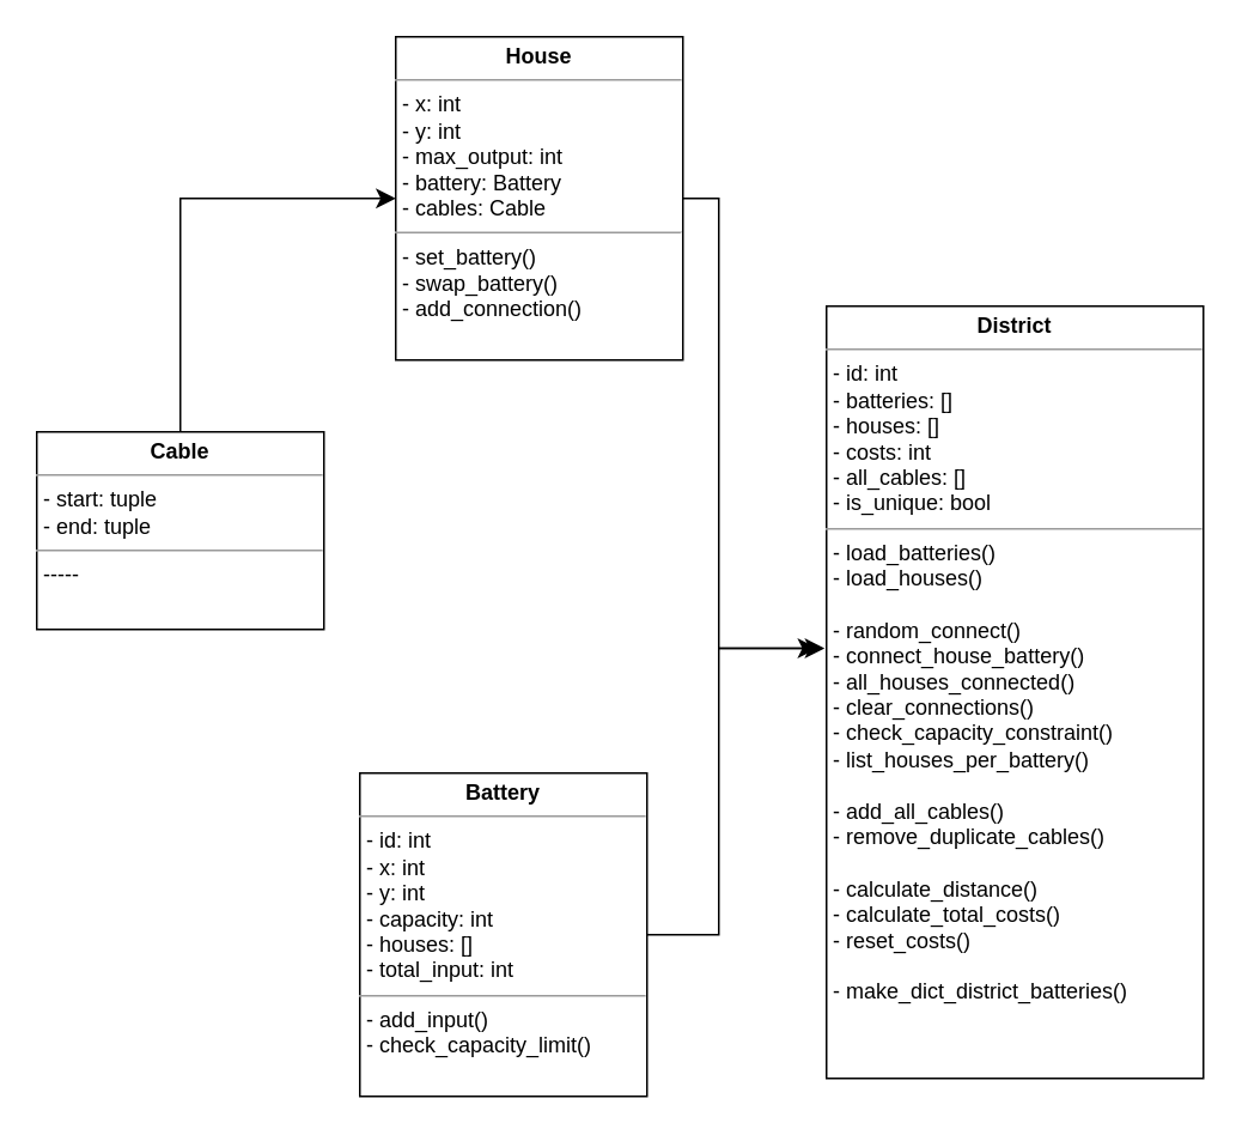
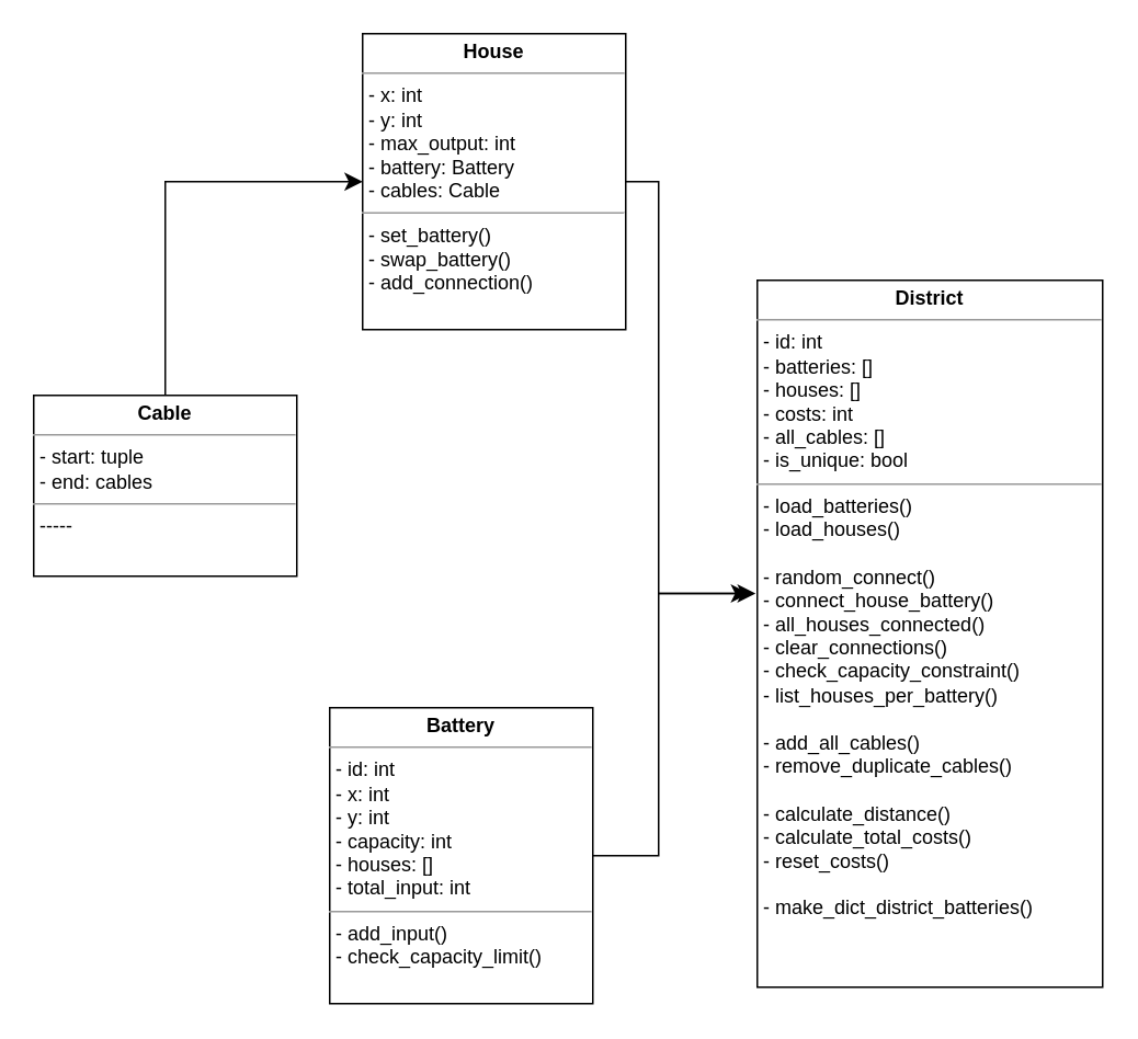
  <mxCell id="0" />
  <mxCell id="1" parent="0" />
  <mxCell id="2" value="&lt;p style=&quot;margin:0px;margin-top:4px;text-align:center;&quot;&gt;&lt;b&gt;District&lt;/b&gt;&lt;/p&gt;&lt;hr size=&quot;1&quot;&gt;&lt;p style=&quot;margin:0px;margin-left:4px;&quot;&gt;- id: int&lt;/p&gt;&lt;p style=&quot;margin:0px;margin-left:4px;&quot;&gt;- batteries: []&lt;/p&gt;&lt;p style=&quot;margin:0px;margin-left:4px;&quot;&gt;- houses: []&lt;/p&gt;&lt;p style=&quot;margin:0px;margin-left:4px;&quot;&gt;- costs: int&lt;/p&gt;&lt;p style=&quot;margin:0px;margin-left:4px;&quot;&gt;- all_cables: []&lt;/p&gt;&lt;p style=&quot;margin:0px;margin-left:4px;&quot;&gt;- is_unique: bool&lt;/p&gt;&lt;hr size=&quot;1&quot;&gt;&lt;p style=&quot;margin:0px;margin-left:4px;&quot;&gt;- load_batteries()&lt;/p&gt;&lt;p style=&quot;margin:0px;margin-left:4px;&quot;&gt;- load_houses()&lt;/p&gt;&lt;p style=&quot;margin:0px;margin-left:4px;&quot;&gt;&lt;br&gt;&lt;/p&gt;&lt;p style=&quot;margin:0px;margin-left:4px;&quot;&gt;- random_connect()&lt;/p&gt;&lt;p style=&quot;margin:0px;margin-left:4px;&quot;&gt;- connect_house_battery()&lt;/p&gt;&lt;p style=&quot;border-color: var(--border-color); margin: 0px 0px 0px 4px;&quot;&gt;- all_houses_connected()&lt;/p&gt;&lt;p style=&quot;border-color: var(--border-color); margin: 0px 0px 0px 4px;&quot;&gt;- clear_connections()&lt;/p&gt;&lt;p style=&quot;margin:0px;margin-left:4px;&quot;&gt;- check_capacity_constraint()&lt;/p&gt;&lt;p style=&quot;margin:0px;margin-left:4px;&quot;&gt;- list_houses_per_battery()&lt;/p&gt;&lt;p style=&quot;margin:0px;margin-left:4px;&quot;&gt;&lt;br&gt;&lt;/p&gt;&lt;p style=&quot;margin:0px;margin-left:4px;&quot;&gt;- add_all_cables()&lt;/p&gt;&lt;p style=&quot;margin:0px;margin-left:4px;&quot;&gt;- remove_duplicate_cables()&lt;br&gt;&lt;/p&gt;&lt;p style=&quot;margin:0px;margin-left:4px;&quot;&gt;&lt;br&gt;&lt;/p&gt;&lt;p style=&quot;margin:0px;margin-left:4px;&quot;&gt;- calculate_distance()&lt;br&gt;&lt;/p&gt;&lt;p style=&quot;margin:0px;margin-left:4px;&quot;&gt;- calculate_total_costs()&lt;/p&gt;&lt;p style=&quot;margin:0px;margin-left:4px;&quot;&gt;- reset_costs()&lt;/p&gt;&lt;p style=&quot;margin:0px;margin-left:4px;&quot;&gt;&lt;br&gt;&lt;/p&gt;&lt;p style=&quot;margin:0px;margin-left:4px;&quot;&gt;- make_dict_district_batteries()&lt;/p&gt;" style="verticalAlign=top;align=left;overflow=fill;fontSize=12;fontFamily=Helvetica;html=1;" parent="1" vertex="1"><mxGeometry x="460" y="170" width="210" height="430" as="geometry" /></mxCell>
  <mxCell id="3" value="&lt;p style=&quot;margin:0px;margin-top:4px;text-align:center;&quot;&gt;&lt;b&gt;House&lt;/b&gt;&lt;/p&gt;&lt;hr size=&quot;1&quot;&gt;&lt;p style=&quot;margin:0px;margin-left:4px;&quot;&gt;- x: int&lt;/p&gt;&lt;p style=&quot;margin:0px;margin-left:4px;&quot;&gt;- y: int&lt;/p&gt;&lt;p style=&quot;margin:0px;margin-left:4px;&quot;&gt;- max_output: int&lt;/p&gt;&lt;p style=&quot;margin:0px;margin-left:4px;&quot;&gt;- battery: Battery&lt;/p&gt;&lt;p style=&quot;margin:0px;margin-left:4px;&quot;&gt;- cables: Cable&lt;/p&gt;&lt;hr size=&quot;1&quot;&gt;&lt;p style=&quot;margin:0px;margin-left:4px;&quot;&gt;- set_battery()&lt;/p&gt;&lt;p style=&quot;margin:0px;margin-left:4px;&quot;&gt;- swap_battery()&lt;/p&gt;&lt;p style=&quot;margin:0px;margin-left:4px;&quot;&gt;- add_connection()&lt;/p&gt;&lt;p style=&quot;margin:0px;margin-left:4px;&quot;&gt;&lt;br&gt;&lt;/p&gt;" style="verticalAlign=top;align=left;overflow=fill;fontSize=12;fontFamily=Helvetica;html=1;" parent="1" vertex="1"><mxGeometry x="220" y="20" width="160" height="180" as="geometry" /></mxCell>
- <mxCell id="4" value="&lt;p style=&quot;margin:0px;margin-top:4px;text-align:center;&quot;&gt;&lt;b&gt;Cable&lt;/b&gt;&lt;/p&gt;&lt;hr size=&quot;1&quot;&gt;&lt;p style=&quot;margin:0px;margin-left:4px;&quot;&gt;- start: tuple&lt;/p&gt;&lt;p style=&quot;margin:0px;margin-left:4px;&quot;&gt;- end: tuple&lt;/p&gt;&lt;hr size=&quot;1&quot;&gt;&lt;p style=&quot;margin:0px;margin-left:4px;&quot;&gt;-----&lt;/p&gt;" style="verticalAlign=top;align=left;overflow=fill;fontSize=12;fontFamily=Helvetica;html=1;" parent="1" vertex="1"><mxGeometry x="20" y="240" width="160" height="110" as="geometry" /></mxCell>
+ <mxCell id="4" value="&lt;p style=&quot;margin:0px;margin-top:4px;text-align:center;&quot;&gt;&lt;b&gt;Cable&lt;/b&gt;&lt;/p&gt;&lt;hr size=&quot;1&quot;&gt;&lt;p style=&quot;margin:0px;margin-left:4px;&quot;&gt;- start: tuple&lt;/p&gt;&lt;p style=&quot;margin:0px;margin-left:4px;&quot;&gt;- end: cables&lt;/p&gt;&lt;hr size=&quot;1&quot;&gt;&lt;p style=&quot;margin:0px;margin-left:4px;&quot;&gt;-----&lt;/p&gt;" style="verticalAlign=top;align=left;overflow=fill;fontSize=12;fontFamily=Helvetica;html=1;" parent="1" vertex="1"><mxGeometry x="20" y="240" width="160" height="110" as="geometry" /></mxCell>
  <mxCell id="5" value="&lt;p style=&quot;margin:0px;margin-top:4px;text-align:center;&quot;&gt;&lt;b&gt;Battery&lt;/b&gt;&lt;/p&gt;&lt;hr size=&quot;1&quot;&gt;&lt;p style=&quot;margin:0px;margin-left:4px;&quot;&gt;- id: int&lt;/p&gt;&lt;p style=&quot;margin:0px;margin-left:4px;&quot;&gt;- x: int&lt;/p&gt;&lt;p style=&quot;margin:0px;margin-left:4px;&quot;&gt;- y: int&lt;/p&gt;&lt;p style=&quot;margin:0px;margin-left:4px;&quot;&gt;- capacity: int&lt;/p&gt;&lt;p style=&quot;margin:0px;margin-left:4px;&quot;&gt;- houses: []&lt;/p&gt;&lt;p style=&quot;margin:0px;margin-left:4px;&quot;&gt;- total_input: int&lt;/p&gt;&lt;hr size=&quot;1&quot;&gt;&lt;p style=&quot;margin:0px;margin-left:4px;&quot;&gt;- add_input()&lt;/p&gt;&lt;p style=&quot;margin:0px;margin-left:4px;&quot;&gt;- check_capacity_limit()&lt;/p&gt;" style="verticalAlign=top;align=left;overflow=fill;fontSize=12;fontFamily=Helvetica;html=1;" parent="1" vertex="1"><mxGeometry x="200" y="430" width="160" height="180" as="geometry" /></mxCell>
  <mxCell id="6" value="" style="edgeStyle=segmentEdgeStyle;endArrow=classic;html=1;curved=0;rounded=0;endSize=8;startSize=8;exitX=1;exitY=0.5;exitDx=0;exitDy=0;entryX=-0.024;entryY=0.443;entryDx=0;entryDy=0;entryPerimeter=0;" parent="1" source="3" target="2" edge="1"><mxGeometry width="50" height="50" relative="1" as="geometry"><mxPoint x="330" y="230" as="sourcePoint" /><mxPoint x="400" y="320" as="targetPoint" /><Array as="points"><mxPoint x="400" y="110" /><mxPoint x="400" y="361" /></Array></mxGeometry></mxCell>
  <mxCell id="7" value="" style="edgeStyle=segmentEdgeStyle;endArrow=classic;html=1;curved=0;rounded=0;endSize=8;startSize=8;exitX=1;exitY=0.5;exitDx=0;exitDy=0;entryX=-0.005;entryY=0.443;entryDx=0;entryDy=0;entryPerimeter=0;" parent="1" source="5" target="2" edge="1"><mxGeometry width="50" height="50" relative="1" as="geometry"><mxPoint x="330" y="440" as="sourcePoint" /><mxPoint x="400" y="250" as="targetPoint" /><Array as="points"><mxPoint x="400" y="520" /><mxPoint x="400" y="361" /></Array></mxGeometry></mxCell>
  <mxCell id="8" value="" style="edgeStyle=segmentEdgeStyle;endArrow=classic;html=1;curved=0;rounded=0;endSize=8;startSize=8;exitX=0.5;exitY=0;exitDx=0;exitDy=0;entryX=0;entryY=0.5;entryDx=0;entryDy=0;" parent="1" source="4" target="3" edge="1"><mxGeometry width="50" height="50" relative="1" as="geometry"><mxPoint x="330" y="280" as="sourcePoint" /><mxPoint x="380" y="230" as="targetPoint" /><Array as="points"><mxPoint x="100" y="110" /></Array></mxGeometry></mxCell>
